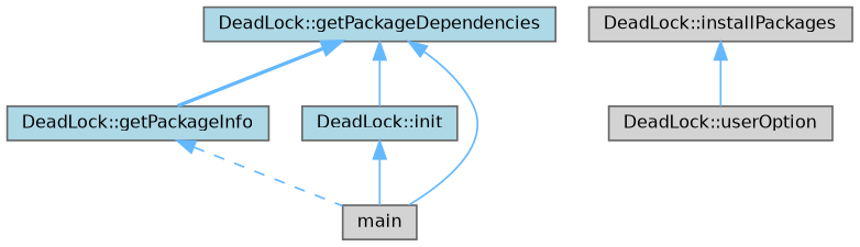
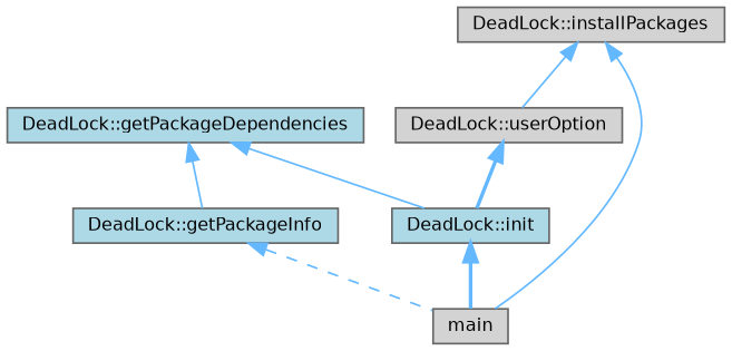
  digraph {
    rankdir=TB
    node [color=grey40 fillcolor=lightblue fontname=Helvetica fontsize=10 shape=box style=filled]
    edge [color=steelblue1 dir=back fontname=Helvetica fontsize=10 labelfontname=Helvetica labelfontsize=10 style=bold]
    n1 [color=gray40 fontcolor=black height=0.2 label="DeadLock::getPackageDependencies" width=0.4]
    n2 [height=0.2 label="DeadLock::getPackageInfo" width=0.4]
    n3 [height=0.2 label="DeadLock::init" width=0.4]
    n4 [fillcolor=lightgrey height=0.2 label=main width=0.4]
    n5 [fillcolor=lightgrey height=0.2 label="DeadLock::installPackages" width=0.4]
    n6 [fillcolor=lightgrey height=0.2 label="DeadLock::userOption" width=0.4]
-   n1 -> n2
+   n1 -> n2 [style=solid]
    n1 -> n3 [style=solid]
    n2 -> n4 [style=dashed]
-   n3 -> n4 [style=solid]
-   n1 -> n4 [style=solid]
+   n3 -> n4
+   n5 -> n4 [style=solid]
    n5 -> n6 [style=solid]
+   n6 -> n3
  }
